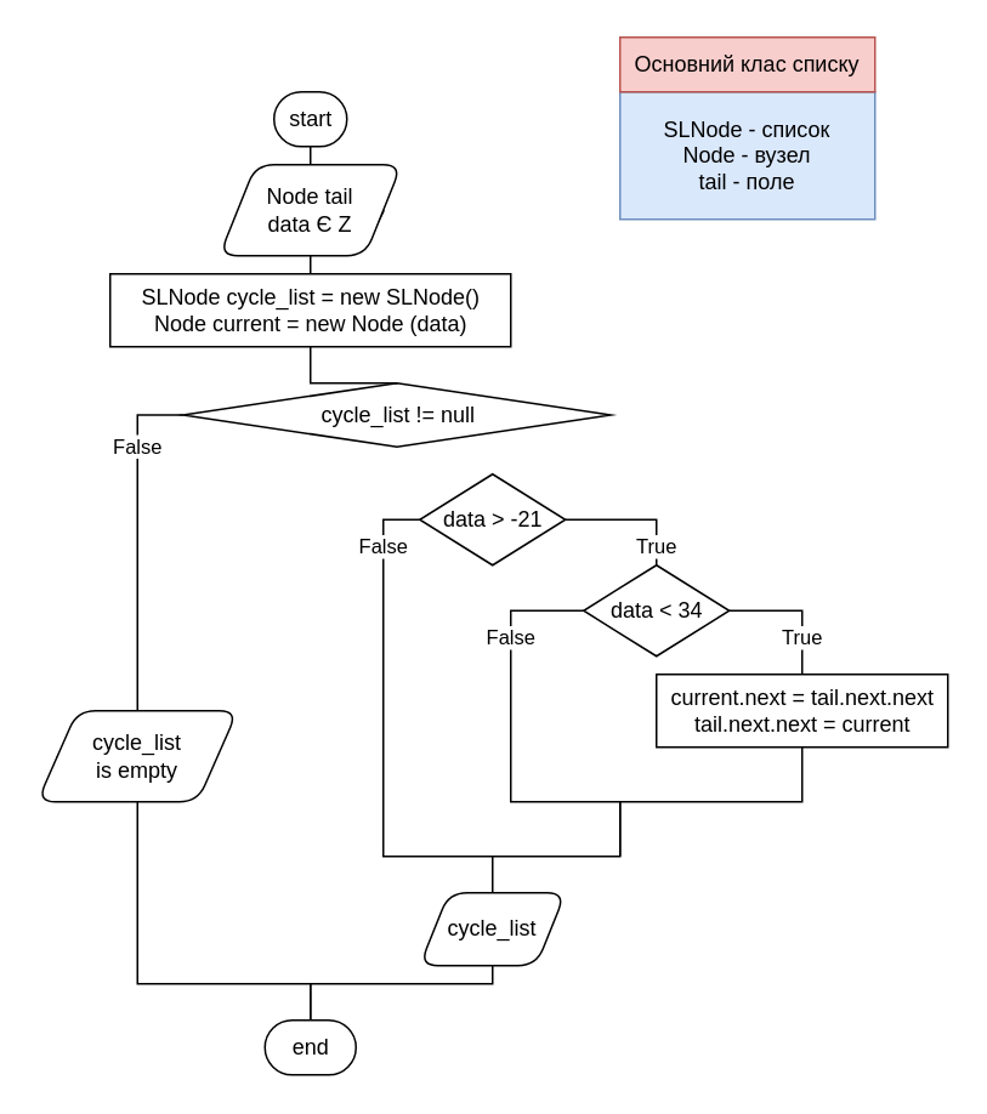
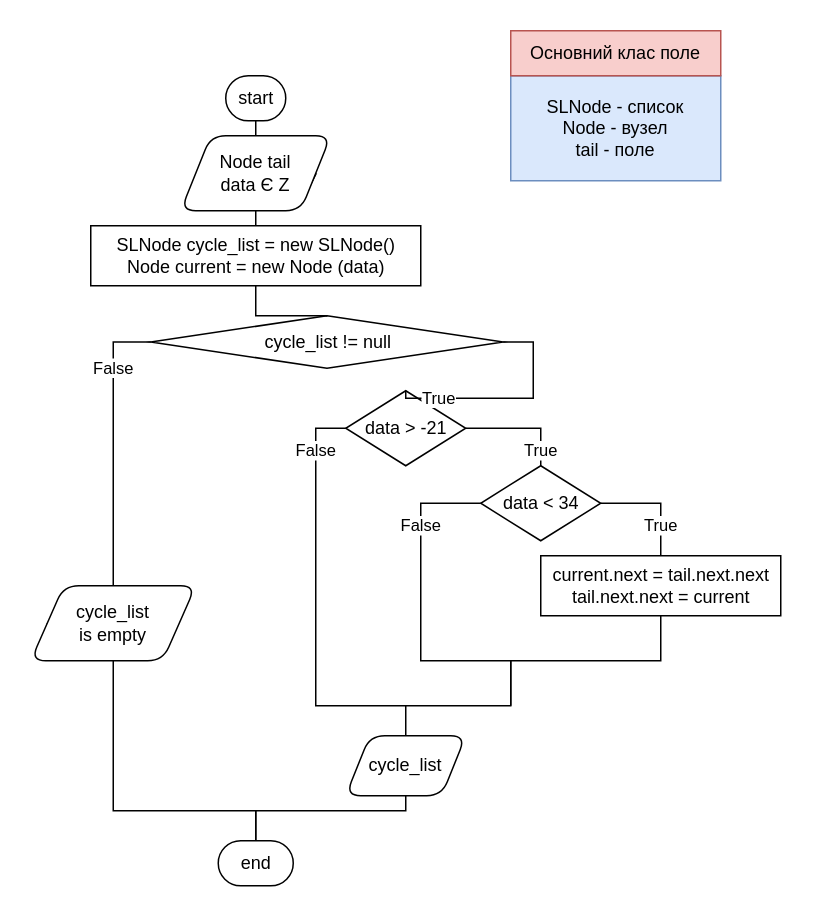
  <mxCell id="0" />
  <mxCell id="1" parent="0" />
  <mxCell id="2" value="True" style="edgeStyle=orthogonalEdgeStyle;rounded=0;orthogonalLoop=1;jettySize=auto;html=1;exitX=1;exitY=0.5;exitDx=0;exitDy=0;endArrow=none;endFill=0;" parent="1" source="4" target="7" edge="1"><mxGeometry x="0.733" relative="1" as="geometry"><Array as="points"><mxPoint x="360" y="285" /></Array><mxPoint as="offset" /></mxGeometry></mxCell>
  <mxCell id="3" value="False" style="edgeStyle=orthogonalEdgeStyle;rounded=0;orthogonalLoop=1;jettySize=auto;html=1;exitX=0;exitY=0.5;exitDx=0;exitDy=0;endArrow=none;endFill=0;" parent="1" source="4" edge="1"><mxGeometry x="-0.85" relative="1" as="geometry"><mxPoint x="170" y="570" as="targetPoint" /><Array as="points"><mxPoint x="210" y="285" /><mxPoint x="210" y="470" /><mxPoint x="270" y="470" /><mxPoint x="270" y="540" /><mxPoint x="170" y="540" /></Array><mxPoint as="offset" /></mxGeometry></mxCell>
  <mxCell id="4" value="data &amp;gt; -21" style="shape=rhombus;html=1;dashed=0;whitespace=wrap;perimeter=rhombusPerimeter;rounded=0;" parent="1" vertex="1"><mxGeometry x="230" y="260" width="80" height="50" as="geometry" /></mxCell>
  <mxCell id="5" value="True" style="edgeStyle=orthogonalEdgeStyle;rounded=0;orthogonalLoop=1;jettySize=auto;html=1;exitX=1;exitY=0.5;exitDx=0;exitDy=0;endArrow=none;endFill=0;" parent="1" source="7" target="9" edge="1"><mxGeometry x="0.467" relative="1" as="geometry"><mxPoint as="offset" /></mxGeometry></mxCell>
  <mxCell id="6" value="False" style="edgeStyle=orthogonalEdgeStyle;rounded=0;orthogonalLoop=1;jettySize=auto;html=1;exitX=0;exitY=0.5;exitDx=0;exitDy=0;endArrow=none;endFill=0;" parent="1" source="7" edge="1"><mxGeometry x="-0.532" relative="1" as="geometry"><mxPoint x="340" y="470" as="targetPoint" /><Array as="points"><mxPoint x="280" y="335" /><mxPoint x="280" y="440" /><mxPoint x="340" y="440" /></Array><mxPoint as="offset" /></mxGeometry></mxCell>
  <mxCell id="7" value="data &lt; 34" style="shape=rhombus;html=1;dashed=0;whitespace=wrap;perimeter=rhombusPerimeter;rounded=0;" parent="1" vertex="1"><mxGeometry x="320" y="310" width="80" height="50" as="geometry" /></mxCell>
  <mxCell id="8" style="edgeStyle=orthogonalEdgeStyle;rounded=0;orthogonalLoop=1;jettySize=auto;html=1;exitX=0.5;exitY=1;exitDx=0;exitDy=0;endArrow=none;endFill=0;" parent="1" source="9" edge="1"><mxGeometry relative="1" as="geometry"><mxPoint x="270" y="470" as="targetPoint" /><Array as="points"><mxPoint x="440" y="440" /><mxPoint x="340" y="440" /></Array></mxGeometry></mxCell>
  <mxCell id="9" value="&lt;div&gt;current.next = tail.next.next&lt;/div&gt;&lt;div&gt;&lt;span&gt;tail.next.next = current&lt;/span&gt;&lt;/div&gt;" style="html=1;dashed=0;whitespace=wrap;" parent="1" vertex="1"><mxGeometry x="360" y="370" width="160" height="40" as="geometry" /></mxCell>
  <mxCell id="10" value="cycle_list" style="shape=parallelogram;perimeter=parallelogramPerimeter;whiteSpace=wrap;html=1;dashed=0;rounded=1;" parent="1" vertex="1"><mxGeometry x="230" y="490" width="80" height="40" as="geometry" /></mxCell>
  <mxCell id="11" value="end" style="html=1;dashed=0;whitespace=wrap;shape=mxgraph.dfd.start;" parent="1" vertex="1"><mxGeometry x="145" y="560" width="50" height="30" as="geometry" /></mxCell>
+ <mxCell id="12" value="True" style="edgeStyle=orthogonalEdgeStyle;rounded=0;orthogonalLoop=1;jettySize=auto;html=1;exitX=1;exitY=0.5;exitDx=0;exitDy=0;entryX=0.5;entryY=0;entryDx=0;entryDy=0;endArrow=none;endFill=0;" parent="1" source="14" target="4" edge="1"><mxGeometry x="0.637" relative="1" as="geometry"><mxPoint as="offset" /></mxGeometry></mxCell>
  <mxCell id="13" style="edgeStyle=orthogonalEdgeStyle;rounded=0;orthogonalLoop=1;jettySize=auto;html=1;exitX=0;exitY=0.5;exitDx=0;exitDy=0;endArrow=none;endFill=0;startArrow=none;" parent="1" source="21" edge="1"><mxGeometry relative="1" as="geometry"><mxPoint x="170" y="560" as="targetPoint" /><Array as="points"><mxPoint x="75" y="435" /><mxPoint x="75" y="540" /><mxPoint x="170" y="540" /></Array></mxGeometry></mxCell>
  <mxCell id="14" value="cycle_list != null" style="shape=rhombus;html=1;dashed=0;whitespace=wrap;perimeter=rhombusPerimeter;" parent="1" vertex="1"><mxGeometry x="100" y="210" width="235" height="35" as="geometry" /></mxCell>
  <mxCell id="15" style="edgeStyle=orthogonalEdgeStyle;rounded=0;orthogonalLoop=1;jettySize=auto;html=1;exitX=0.5;exitY=0.5;exitDx=0;exitDy=15;exitPerimeter=0;entryX=1;entryY=0.75;entryDx=0;entryDy=0;" parent="1" source="16" target="18" edge="1"><mxGeometry relative="1" as="geometry" /></mxCell>
  <mxCell id="16" value="start" style="html=1;dashed=0;whitespace=wrap;shape=mxgraph.dfd.start;" parent="1" vertex="1"><mxGeometry x="150" y="50" width="40" height="30" as="geometry" /></mxCell>
  <mxCell id="17" style="edgeStyle=orthogonalEdgeStyle;rounded=0;orthogonalLoop=1;jettySize=auto;html=1;exitX=0.5;exitY=1;exitDx=0;exitDy=0;entryX=0.5;entryY=0;entryDx=0;entryDy=0;endArrow=none;endFill=0;" parent="1" source="18" target="20" edge="1"><mxGeometry relative="1" as="geometry" /></mxCell>
  <mxCell id="18" value="Node tail&lt;br&gt;data Є Z" style="shape=parallelogram;perimeter=parallelogramPerimeter;whiteSpace=wrap;html=1;dashed=0;rounded=1;" parent="1" vertex="1"><mxGeometry x="120" y="90" width="100" height="50" as="geometry" /></mxCell>
  <mxCell id="19" style="edgeStyle=orthogonalEdgeStyle;rounded=0;orthogonalLoop=1;jettySize=auto;html=1;exitX=0.5;exitY=1;exitDx=0;exitDy=0;entryX=0.5;entryY=0;entryDx=0;entryDy=0;endArrow=none;endFill=0;" parent="1" source="20" target="14" edge="1"><mxGeometry relative="1" as="geometry" /></mxCell>
  <mxCell id="20" value="&lt;span style=&quot;text-align: left&quot;&gt;SLNode cycle_list = new SLNode()&lt;br&gt;Node current = new Node (data)&lt;br&gt;&lt;/span&gt;" style="html=1;dashed=0;whitespace=wrap;" parent="1" vertex="1"><mxGeometry x="60" y="150" width="220" height="40" as="geometry" /></mxCell>
  <mxCell id="21" value="cycle_list&lt;br&gt;is empty" style="shape=parallelogram;perimeter=parallelogramPerimeter;whiteSpace=wrap;html=1;dashed=0;rounded=1;" parent="1" vertex="1"><mxGeometry x="20" y="390" width="110" height="50" as="geometry" /></mxCell>
  <mxCell id="22" value="False" style="edgeStyle=orthogonalEdgeStyle;rounded=0;orthogonalLoop=1;jettySize=auto;html=1;exitX=0;exitY=0.5;exitDx=0;exitDy=0;endArrow=none;endFill=0;" parent="1" source="14" target="21" edge="1"><mxGeometry x="-0.556" relative="1" as="geometry"><mxPoint x="170" y="590" as="targetPoint" /><mxPoint x="100" y="235" as="sourcePoint" /><Array as="points" /><mxPoint as="offset" /></mxGeometry></mxCell>
  <mxCell id="23" value="SLNode - список&lt;br&gt;Node - вузел&lt;br&gt;tail - поле" style="text;html=1;strokeColor=#6c8ebf;fillColor=#dae8fc;align=center;verticalAlign=middle;whiteSpace=wrap;rounded=0;" vertex="1" parent="1"><mxGeometry x="340" y="50" width="140" height="70" as="geometry" /></mxCell>
- <mxCell id="24" value="Основний клас списку" style="text;html=1;strokeColor=#b85450;fillColor=#f8cecc;align=center;verticalAlign=middle;whiteSpace=wrap;rounded=0;" vertex="1" parent="1"><mxGeometry x="340" y="20" width="140" height="30" as="geometry" /></mxCell>
+ <mxCell id="24" value="Основний клас поле" style="text;html=1;strokeColor=#b85450;fillColor=#f8cecc;align=center;verticalAlign=middle;whiteSpace=wrap;rounded=0;" vertex="1" parent="1"><mxGeometry x="340" y="20" width="140" height="30" as="geometry" /></mxCell>
